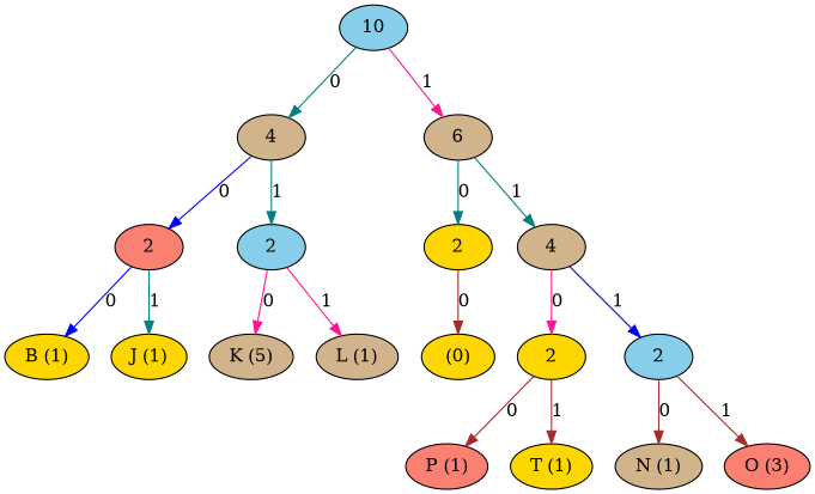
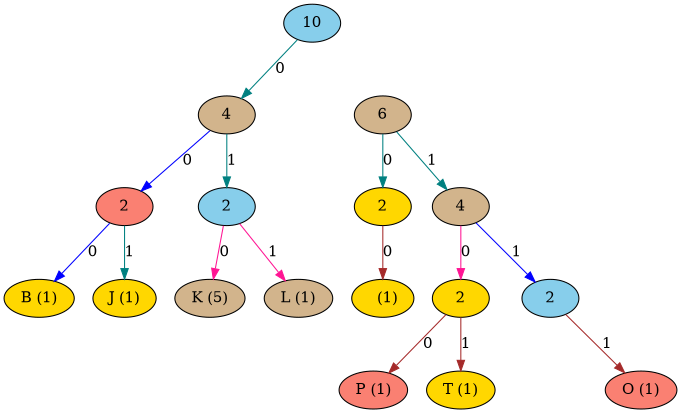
  digraph {
    node [fillcolor=tan style=filled]
    edge [color=teal]
    n1 [fillcolor=skyblue label=10]
    n2 [label=4]
    n3 [label=6]
    n4 [fillcolor=salmon label=2]
    n5 [fillcolor=skyblue label=2]
    n6 [fillcolor=gold label=2]
    n7 [label=4]
    n8 [fillcolor=gold label="B (1)"]
    n9 [fillcolor=gold label="J (1)"]
    n10 [label="K (5)"]
    n11 [label="L (1)"]
-   n12 [fillcolor=gold label="(0)"]
+   n12 [fillcolor=gold label="  (1)"]
    n13 [fillcolor=gold label=2]
    n14 [fillcolor=skyblue label=2]
    n15 [fillcolor=salmon label="P (1)"]
    n16 [fillcolor=gold label="T (1)"]
-   n17 [label="N (1)"]
-   n18 [fillcolor=salmon label="O (3)"]
+   n18 [fillcolor=salmon label="O (1)"]
    n1 -> n2 [label=0]
-   n1 -> n3 [color=deeppink label=1]
    n2 -> n4 [color=blue label=0]
    n2 -> n5 [label=1]
    n3 -> n6 [label=0]
    n3 -> n7 [label=1]
    n4 -> n8 [color=blue label=0]
    n4 -> n9 [label=1]
    n5 -> n10 [color=deeppink label=0]
    n5 -> n11 [color=deeppink label=1]
    n6 -> n12 [color=brown label=0]
    n7 -> n13 [color=deeppink label=0]
    n7 -> n14 [color=blue label=1]
    n13 -> n15 [color=brown label=0]
    n13 -> n16 [color=brown label=1]
-   n14 -> n17 [color=brown label=0]
    n14 -> n18 [color=brown label=1]
  }
